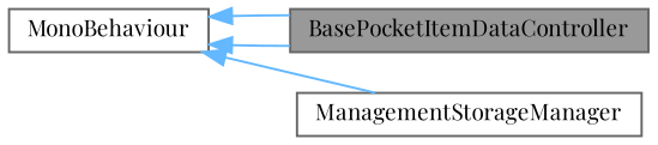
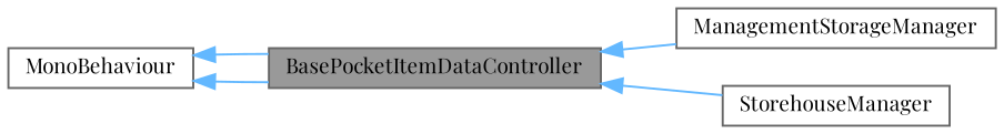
  digraph {
    fontname="Playfair Display"
    rankdir=LR
    node [color=gray40 fillcolor=white fontname="Playfair Display" fontsize=10 shape=box style=filled]
    edge [color=steelblue1 dir=back fontname="Playfair Display" fontsize=10 labelfontname=Helvetica labelfontsize=10 style=solid]
    n1 [fillcolor=grey60 fontcolor=black height=0.2 label=BasePocketItemDataController width=0.4]
    n2 [height=0.2 label=ManagementStorageManager width=0.4]
+   n3 [height=0.2 label=StorehouseManager width=0.4]
    n4 [height=0.2 label=MonoBehaviour width=0.4]
-   n4 -> n2
+   n1 -> n2
+   n1 -> n3
    n4 -> n1
    n4 -> n1
  }
